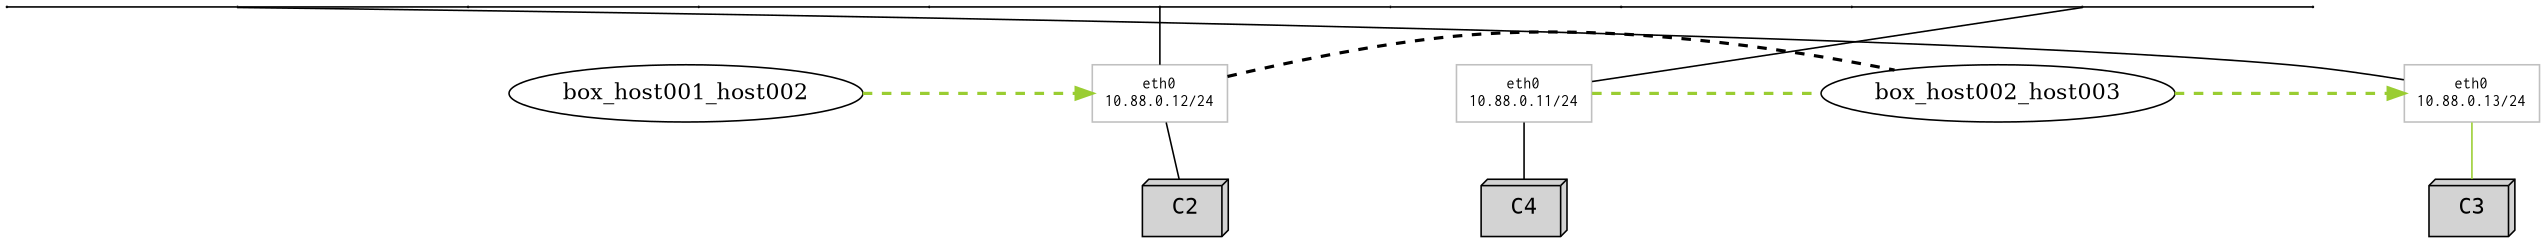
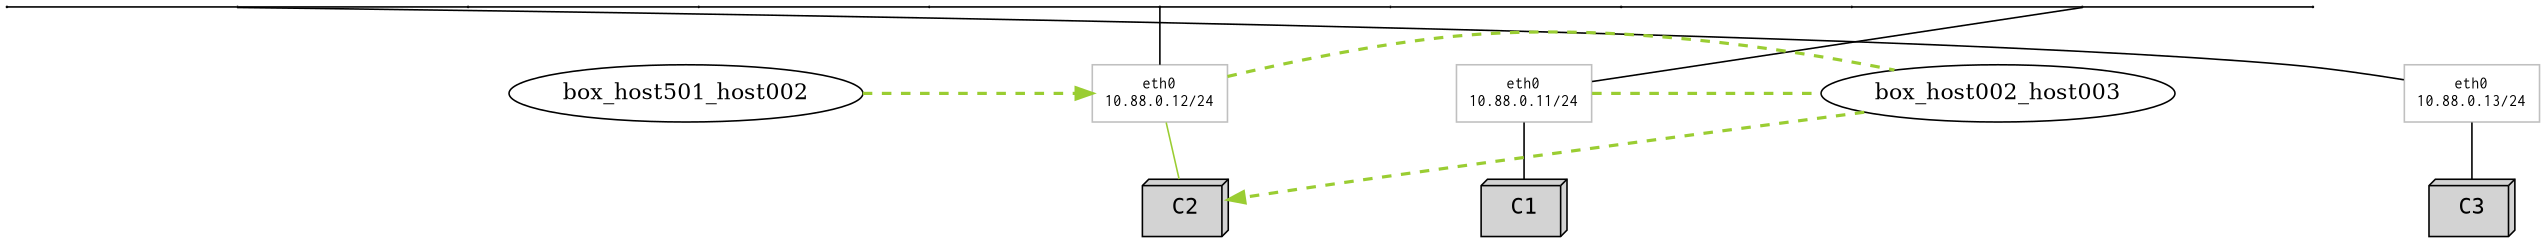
  digraph {
    nodesep=2
    ranksep=0.5
    node [shape=point]
    edge [arrowhead=none]
    w10 [width=0.01]
    w8 [width=0.01]
    w6 [width=0.01]
    w4 [width=0.01]
    w2 [width=0.01]
    w1 [width=0.01]
    w3 [width=0.01]
    w5 [width=0.01]
    w7 [width=0.01]
    w9 [width=0.01]
    w11 [width=0.01]
    n12 [color=grey fontname=Courier fontsize=10 label="eth0\n10.88.0.11/24" shape=box]
-   box_host001_host002 [shape=""]
+   box_host001_host002 [label=box_host501_host002 shape=""]
    n14 [color=grey fontname=Courier fontsize=10 label="eth0\n10.88.0.12/24" shape=box]
    box_host002_host003 [shape=""]
    n16 [color=grey fontname=Courier fontsize=10 label="eth0\n10.88.0.13/24" shape=box]
-   n17 [fillcolor=lightgrey fontname=Monospace label=C4 shape=box3d style=filled]
+   n17 [fillcolor=lightgrey fontname=Monospace label=C1 shape=box3d style=filled]
    n18 [fillcolor=lightgrey fontname=Monospace label=C2 shape=box3d style=filled]
    n19 [fillcolor=lightgrey fontname=Monospace label=C3 shape=box3d style=filled]
    subgraph sub_1 {
      color=black
      fontname=Monospace
      label="Overlay Network"
      labelloc=t
      style=dashed
      n17
      n18
      n19
      subgraph sub_2 {
        color=black
        fontname=Monospace
        label="Overlay Network"
        labelloc=t
        rank=same
        style=dashed
        w10
        w8
        w6
        w4
        w2
        w1
        w3
        w5
        w7
        w9
        w11
      }
      subgraph sub_3 {
        color=black
        fontname=Monospace
        label="Overlay Network"
        labelloc=t
        rank=same
        style=dashed
        n12
        box_host001_host002
        n14
        box_host002_host003
        n16
      }
    }
    w10 -> w11
    w10 -> n12
    w8 -> w9
    w8 -> box_host001_host002 [style=invis]
    w6 -> w7
    w6 -> n14
    w4 -> w5
    w4 -> box_host002_host003 [style=invis]
    w2 -> w3
    w2 -> n16
    w1 -> w2
    w3 -> w4
    w5 -> w6
    w7 -> w8
    w9 -> w10
    n12 -> box_host002_host003 [color=yellowgreen penwidth=2 style=dashed]
    n12 -> n17
    box_host001_host002 -> n14 [color=yellowgreen penwidth=2 style=dashed arrowhead=""]
-   n14 -> box_host002_host003 [color=black penwidth=2 style=dashed]
-   n14 -> n18
-   box_host002_host003 -> n16 [color=yellowgreen penwidth=2 style=dashed arrowhead=""]
-   n16 -> n19 [color=yellowgreen]
+   n14 -> box_host002_host003 [color=yellowgreen penwidth=2 style=dashed]
+   n14 -> n18 [color=yellowgreen]
+   box_host002_host003 -> n18 [color=yellowgreen penwidth=2 style=dashed arrowhead=""]
+   n16 -> n19
  }
